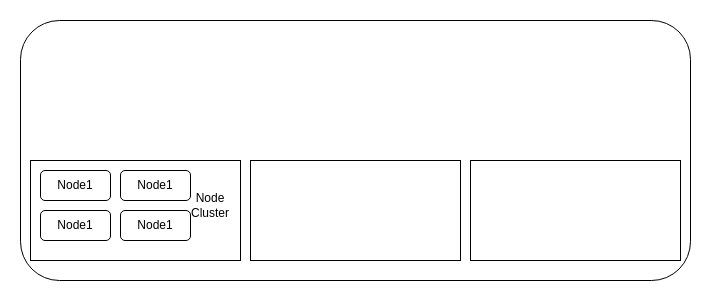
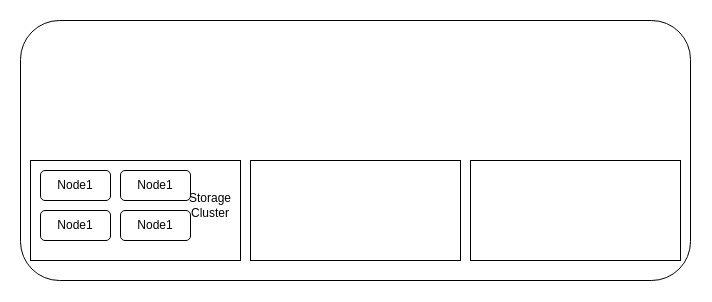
  <mxCell id="0" />
  <mxCell id="1" parent="0" />
  <mxCell id="2" value="" style="rounded=1;whiteSpace=wrap;html=1;" vertex="1" parent="1"><mxGeometry x="20" y="20" width="670" height="260" as="geometry" /></mxCell>
  <mxCell id="3" value="" style="rounded=0;whiteSpace=wrap;html=1;" vertex="1" parent="1"><mxGeometry x="30" y="160" width="210" height="100" as="geometry" /></mxCell>
  <mxCell id="4" value="" style="rounded=0;whiteSpace=wrap;html=1;" vertex="1" parent="1"><mxGeometry x="250" y="160" width="210" height="100" as="geometry" /></mxCell>
  <mxCell id="5" value="" style="rounded=0;whiteSpace=wrap;html=1;" vertex="1" parent="1"><mxGeometry x="470" y="160" width="210" height="100" as="geometry" /></mxCell>
  <mxCell id="6" value="Node1" style="rounded=1;whiteSpace=wrap;html=1;" vertex="1" parent="1"><mxGeometry x="40" y="170" width="70" height="30" as="geometry" /></mxCell>
  <mxCell id="7" value="Node1" style="rounded=1;whiteSpace=wrap;html=1;" vertex="1" parent="1"><mxGeometry x="120" y="170" width="70" height="30" as="geometry" /></mxCell>
  <mxCell id="8" value="Node1" style="rounded=1;whiteSpace=wrap;html=1;" vertex="1" parent="1"><mxGeometry x="40" y="210" width="70" height="30" as="geometry" /></mxCell>
  <mxCell id="9" value="Node1" style="rounded=1;whiteSpace=wrap;html=1;" vertex="1" parent="1"><mxGeometry x="120" y="210" width="70" height="30" as="geometry" /></mxCell>
- <mxCell id="10" value="Node&lt;br&gt;Cluster" style="text;html=1;strokeColor=none;fillColor=none;align=center;verticalAlign=middle;whiteSpace=wrap;rounded=0;" vertex="1" parent="1"><mxGeometry x="180" y="190" width="60" height="30" as="geometry" /></mxCell>
+ <mxCell id="10" value="Storage&lt;br&gt;Cluster" style="text;html=1;strokeColor=none;fillColor=none;align=center;verticalAlign=middle;whiteSpace=wrap;rounded=0;" vertex="1" parent="1"><mxGeometry x="180" y="190" width="60" height="30" as="geometry" /></mxCell>
